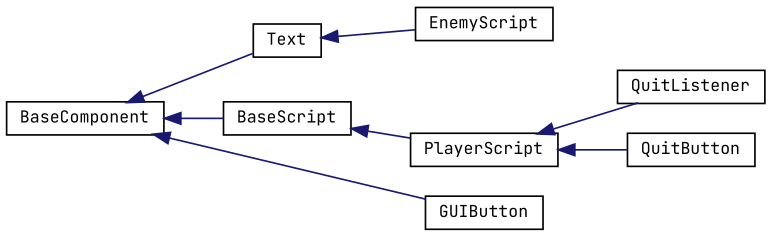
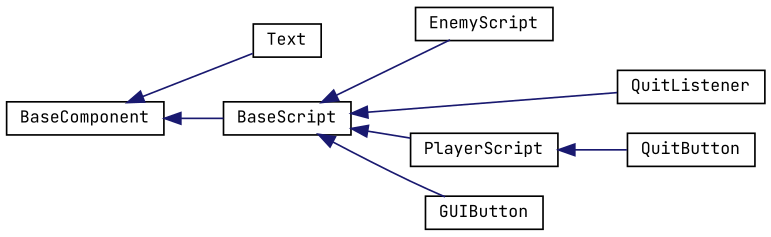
  digraph {
    fontname="JetBrains Mono"
    rankdir=LR
    node [color=black fillcolor=white fontname="JetBrains Mono" fontsize=10 shape=record style=filled]
    edge [color=midnightblue dir=back fontname="JetBrains Mono" fontsize=10 labelfontname=Helvetica labelfontsize=10 style=solid]
    n1 [height=0.2 label=BaseComponent width=0.4]
    n2 [height=0.2 label=BaseScript width=0.4]
    n3 [height=0.2 label=Text width=0.4]
    n4 [height=0.2 label=EnemyScript width=0.4]
    n5 [height=0.2 label=GUIButton width=0.4]
    n6 [height=0.2 label=PlayerScript width=0.4]
    n7 [height=0.2 label=QuitListener width=0.4]
    n8 [height=0.2 label=QuitButton width=0.4]
    n1 -> n2
    n1 -> n3
-   n3 -> n4
-   n1 -> n5
+   n2 -> n4
+   n2 -> n5
    n2 -> n6
-   n6 -> n7
+   n2 -> n7
    n6 -> n8
  }
